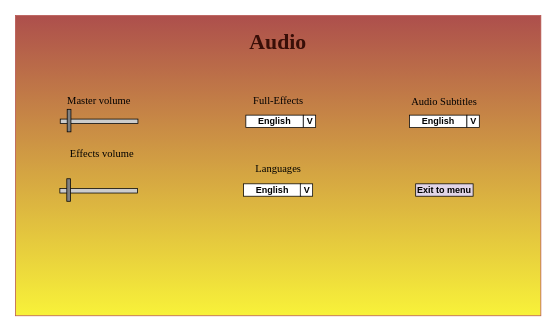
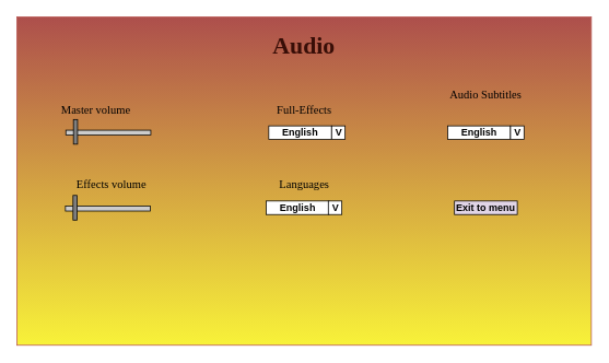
  <mxCell id="0" />
  <mxCell id="1" parent="0" />
  <mxCell id="2" value="" style="rounded=0;whiteSpace=wrap;html=1;fillColor=#F8F239;gradientColor=#AD4F4C;strokeColor=#b85450;gradientDirection=north;" parent="1" vertex="1"><mxGeometry x="20" y="20" width="700" height="400" as="geometry" /></mxCell>
  <mxCell id="3" value="&lt;font color=&quot;#380e07&quot; face=&quot;constantina&quot; style=&quot;font-size: 29px;&quot;&gt;&lt;b style=&quot;font-size: 29px;&quot;&gt;Audio&lt;/b&gt;&lt;/font&gt;" style="text;html=1;strokeColor=none;fillColor=none;align=center;verticalAlign=middle;whiteSpace=wrap;rounded=0;fontSize=29;" vertex="1" parent="1"><mxGeometry x="340" y="40" width="60" height="30" as="geometry" /></mxCell>
- <mxCell id="4" value="&lt;font face=&quot;Constantina&quot; style=&quot;font-size: 14px;&quot;&gt;Master volume&lt;/font&gt;" style="text;html=1;strokeColor=none;fillColor=none;align=center;verticalAlign=middle;whiteSpace=wrap;rounded=0;fontSize=14;" vertex="1" parent="1"><mxGeometry x="76" y="119" width="111" height="30" as="geometry" /></mxCell>
+ <mxCell id="4" value="&lt;font face=&quot;Constantina&quot; style=&quot;font-size: 14px;&quot;&gt;Master volume&lt;/font&gt;" style="text;html=1;strokeColor=none;fillColor=none;align=center;verticalAlign=middle;whiteSpace=wrap;rounded=0;fontSize=14;" vertex="1" parent="1"><mxGeometry x="61" y="119" width="111" height="30" as="geometry" /></mxCell>
  <mxCell id="5" value="" style="rounded=0;whiteSpace=wrap;html=1;fillColor=#CCCCCC;" vertex="1" parent="1"><mxGeometry x="79.75" y="158" width="103.5" height="6" as="geometry" /></mxCell>
  <mxCell id="6" value="" style="rounded=0;whiteSpace=wrap;html=1;fillColor=#808080;rotation=-90;" vertex="1" parent="1"><mxGeometry x="76.5" y="157.5" width="30" height="5" as="geometry" /></mxCell>
- <mxCell id="7" value="&lt;font face=&quot;Constantina&quot;&gt;Effects volume&lt;/font&gt;" style="text;html=1;strokeColor=none;fillColor=none;align=center;verticalAlign=middle;whiteSpace=wrap;rounded=0;fontSize=14;" vertex="1" parent="1"><mxGeometry x="79.75" y="189" width="111" height="30" as="geometry" /></mxCell>
+ <mxCell id="7" value="&lt;font face=&quot;Constantina&quot;&gt;Effects volume&lt;/font&gt;" style="text;html=1;strokeColor=none;fillColor=none;align=center;verticalAlign=middle;whiteSpace=wrap;rounded=0;fontSize=14;" vertex="1" parent="1"><mxGeometry x="79.75" y="209" width="111" height="30" as="geometry" /></mxCell>
  <mxCell id="8" value="" style="rounded=0;whiteSpace=wrap;html=1;fillColor=#CCCCCC;" vertex="1" parent="1"><mxGeometry x="79.25" y="250.5" width="103.5" height="6" as="geometry" /></mxCell>
  <mxCell id="9" value="" style="rounded=0;whiteSpace=wrap;html=1;fillColor=#808080;rotation=-90;" vertex="1" parent="1"><mxGeometry x="76" y="250" width="30" height="5" as="geometry" /></mxCell>
  <mxCell id="10" value="&lt;font face=&quot;Constantina&quot;&gt;Full-Effects&lt;/font&gt;" style="text;html=1;strokeColor=none;fillColor=none;align=center;verticalAlign=middle;whiteSpace=wrap;rounded=0;fontSize=14;" vertex="1" parent="1"><mxGeometry x="314.5" y="119" width="111" height="30" as="geometry" /></mxCell>
- <mxCell id="11" value="&lt;font face=&quot;Constantina&quot;&gt;Audio Subtitles&lt;/font&gt;" style="text;html=1;strokeColor=none;fillColor=none;align=center;verticalAlign=middle;whiteSpace=wrap;rounded=0;fontSize=14;" vertex="1" parent="1"><mxGeometry x="536" y="119.75" width="111" height="30" as="geometry" /></mxCell>
+ <mxCell id="11" value="&lt;font face=&quot;Constantina&quot;&gt;Audio Subtitles&lt;/font&gt;" style="text;html=1;strokeColor=none;fillColor=none;align=center;verticalAlign=middle;whiteSpace=wrap;rounded=0;fontSize=14;" vertex="1" parent="1"><mxGeometry x="536" y="99.75" width="111" height="30" as="geometry" /></mxCell>
  <mxCell id="12" value="&lt;font face=&quot;Constantina&quot;&gt;Languages&lt;/font&gt;" style="text;html=1;strokeColor=none;fillColor=none;align=center;verticalAlign=middle;whiteSpace=wrap;rounded=0;fontSize=14;" vertex="1" parent="1"><mxGeometry x="314.5" y="209" width="111" height="30" as="geometry" /></mxCell>
  <mxCell id="13" value="&lt;b&gt;English&lt;/b&gt;" style="rounded=0;whiteSpace=wrap;html=1;" vertex="1" parent="1"><mxGeometry x="324" y="244.25" width="76.5" height="16.5" as="geometry" /></mxCell>
  <mxCell id="14" value="&lt;b&gt;V&lt;/b&gt;" style="rounded=0;whiteSpace=wrap;html=1;" vertex="1" parent="1"><mxGeometry x="399.5" y="244.25" width="16.5" height="16.5" as="geometry" /></mxCell>
  <mxCell id="15" value="&lt;b&gt;Exit to menu&lt;/b&gt;" style="rounded=0;whiteSpace=wrap;html=1;fillColor=#e1d5e7;" vertex="1" parent="1"><mxGeometry x="553.25" y="244.25" width="76.5" height="16.5" as="geometry" /></mxCell>
  <mxCell id="16" value="&lt;b&gt;English&lt;/b&gt;" style="rounded=0;whiteSpace=wrap;html=1;" vertex="1" parent="1"><mxGeometry x="327" y="152.75" width="76.5" height="16.5" as="geometry" /></mxCell>
  <mxCell id="17" value="&lt;b&gt;V&lt;/b&gt;" style="rounded=0;whiteSpace=wrap;html=1;" vertex="1" parent="1"><mxGeometry x="403.5" y="152.75" width="16.5" height="16.5" as="geometry" /></mxCell>
  <mxCell id="18" value="&lt;b&gt;English&lt;/b&gt;" style="rounded=0;whiteSpace=wrap;html=1;" vertex="1" parent="1"><mxGeometry x="545" y="152.75" width="76.5" height="16.5" as="geometry" /></mxCell>
  <mxCell id="19" value="&lt;b&gt;V&lt;/b&gt;" style="rounded=0;whiteSpace=wrap;html=1;" vertex="1" parent="1"><mxGeometry x="621.5" y="152.75" width="16.5" height="16.5" as="geometry" /></mxCell>
